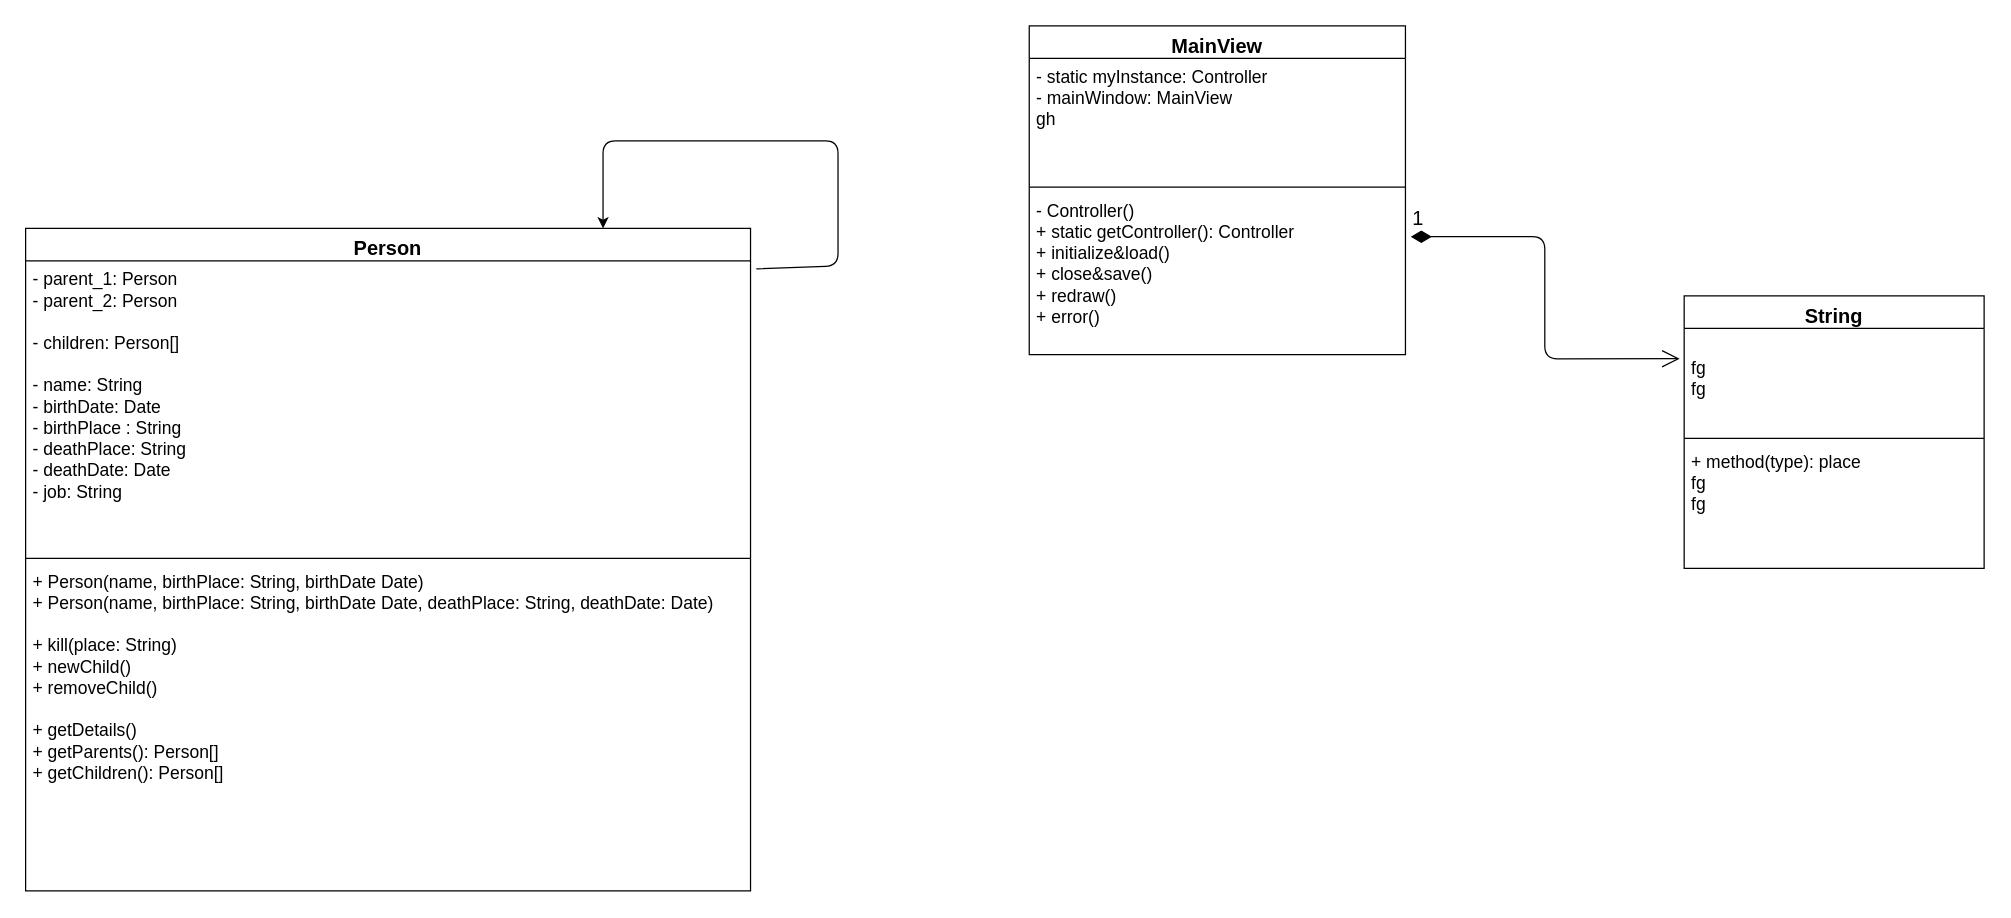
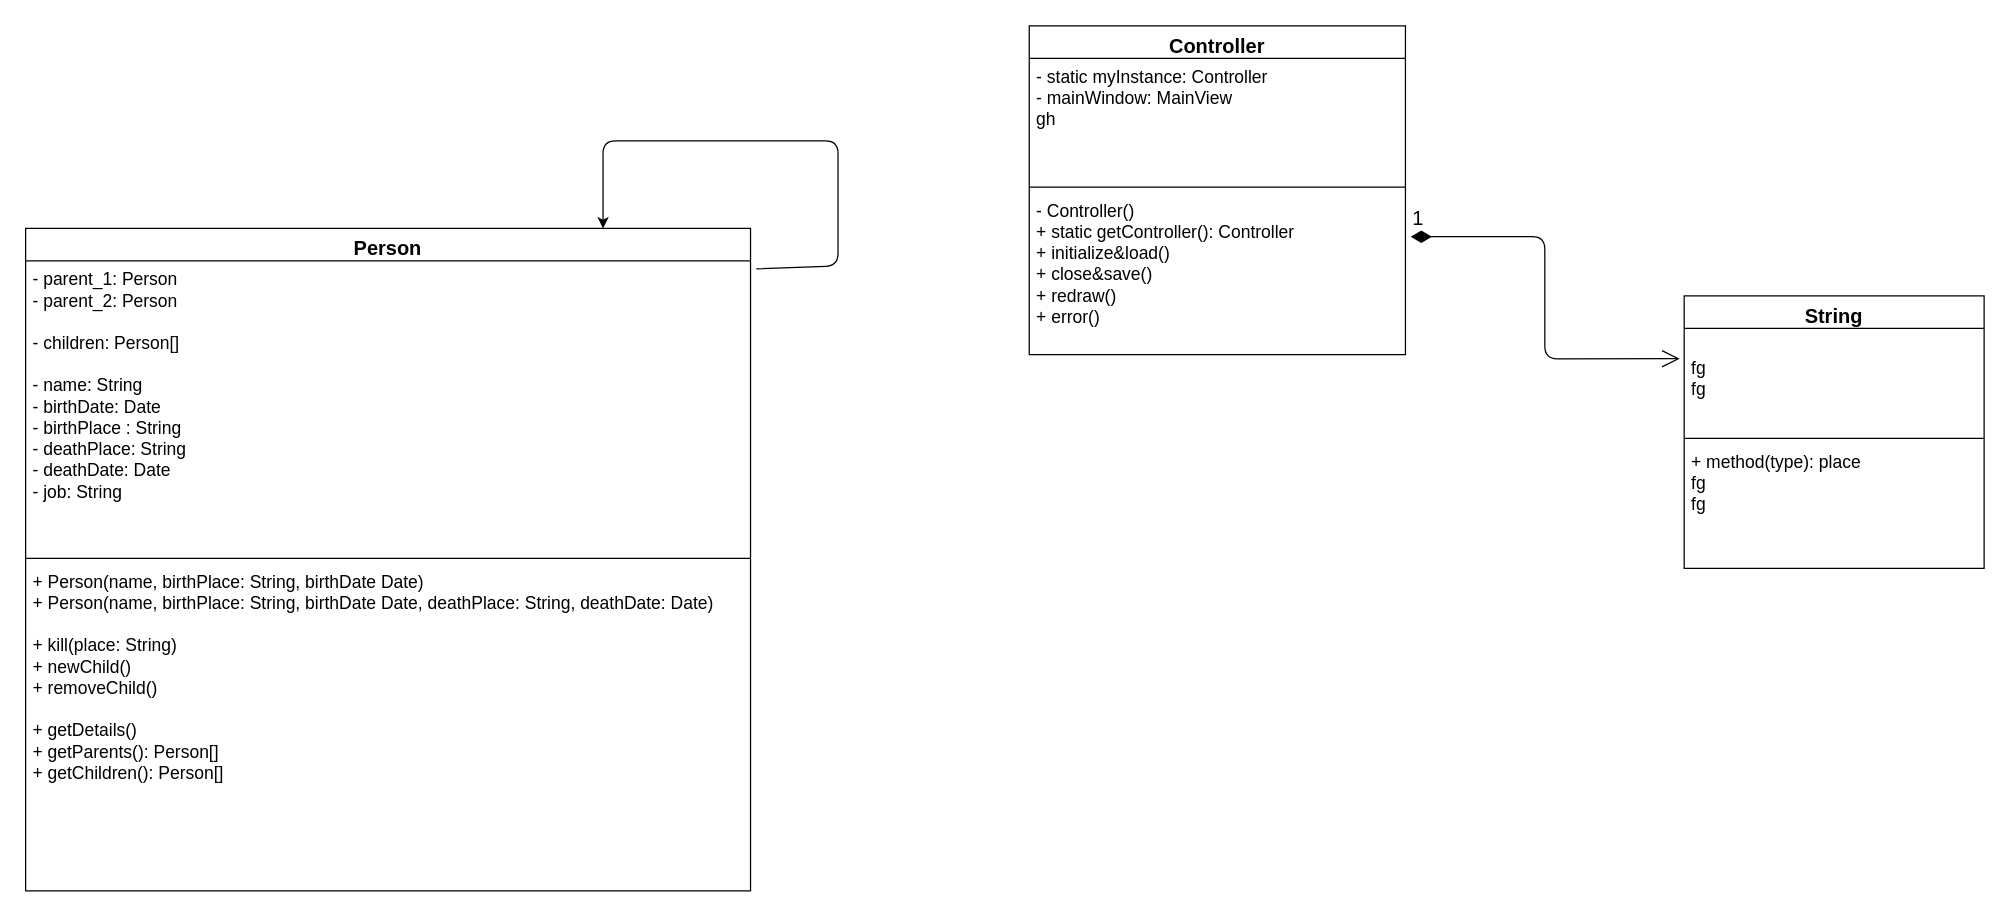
  <mxCell id="0" />
  <mxCell id="1" parent="0" />
  <mxCell id="2" value="" style="endArrow=classic;html=1;fontSize=14;exitX=1.008;exitY=0.027;exitDx=0;exitDy=0;exitPerimeter=0;" edge="1" parent="1" source="4"><mxGeometry width="50" height="50" relative="1" as="geometry"><mxPoint x="530" y="262" as="sourcePoint" /><mxPoint x="482" y="182" as="targetPoint" /><Array as="points"><mxPoint x="670" y="212" /><mxPoint x="670" y="112" /><mxPoint x="482" y="112" /></Array></mxGeometry></mxCell>
  <mxCell id="3" value="Person" style="swimlane;fontStyle=1;align=center;verticalAlign=top;childLayout=stackLayout;horizontal=1;startSize=26;horizontalStack=0;resizeParent=1;resizeParentMax=0;resizeLast=0;collapsible=1;marginBottom=0;fontSize=16;" vertex="1" parent="1"><mxGeometry x="20" y="182" width="580" height="530" as="geometry" /></mxCell>
  <mxCell id="4" value="- parent_1: Person &#10;- parent_2: Person&#10;&#10;- children: Person[]&#10;&#10;- name: String&#10;- birthDate: Date&#10;- birthPlace : String&#10;- deathPlace: String&#10;- deathDate: Date&#10;- job: String&#10;" style="text;strokeColor=none;fillColor=none;align=left;verticalAlign=top;spacingLeft=4;spacingRight=4;overflow=hidden;rotatable=0;points=[[0,0.5],[1,0.5]];portConstraint=eastwest;fontSize=14;" vertex="1" parent="3"><mxGeometry y="26" width="580" height="234" as="geometry" /></mxCell>
  <mxCell id="5" value="" style="line;strokeWidth=1;fillColor=none;align=left;verticalAlign=middle;spacingTop=-1;spacingLeft=3;spacingRight=3;rotatable=0;labelPosition=right;points=[];portConstraint=eastwest;" vertex="1" parent="3"><mxGeometry y="260" width="580" height="8" as="geometry" /></mxCell>
  <mxCell id="6" value="+ Person(name, birthPlace: String, birthDate Date)&#10;+ Person(name, birthPlace: String, birthDate Date, deathPlace: String, deathDate: Date)&#10;&#10;+ kill(place: String)&#10;+ newChild()&#10;+ removeChild()&#10;&#10;+ getDetails()&#10;+ getParents(): Person[]&#10;+ getChildren(): Person[]" style="text;strokeColor=none;fillColor=none;align=left;verticalAlign=top;spacingLeft=4;spacingRight=4;overflow=hidden;rotatable=0;points=[[0,0.5],[1,0.5]];portConstraint=eastwest;fontSize=14;" vertex="1" parent="3"><mxGeometry y="268" width="580" height="262" as="geometry" /></mxCell>
  <mxCell id="7" value="String" style="swimlane;fontStyle=1;align=center;verticalAlign=top;childLayout=stackLayout;horizontal=1;startSize=26;horizontalStack=0;resizeParent=1;resizeParentMax=0;resizeLast=0;collapsible=1;marginBottom=0;fontSize=16;" vertex="1" parent="1"><mxGeometry x="1347" y="236" width="240" height="218" as="geometry" /></mxCell>
  <mxCell id="8" value="&#10;fg&#10;fg" style="text;strokeColor=none;fillColor=none;align=left;verticalAlign=top;spacingLeft=4;spacingRight=4;overflow=hidden;rotatable=0;points=[[0,0.5],[1,0.5]];portConstraint=eastwest;fontSize=14;" vertex="1" parent="7"><mxGeometry y="26" width="240" height="84" as="geometry" /></mxCell>
  <mxCell id="9" value="" style="line;strokeWidth=1;fillColor=none;align=left;verticalAlign=middle;spacingTop=-1;spacingLeft=3;spacingRight=3;rotatable=0;labelPosition=right;points=[];portConstraint=eastwest;" vertex="1" parent="7"><mxGeometry y="110" width="240" height="8" as="geometry" /></mxCell>
  <mxCell id="10" value="+ method(type): place&#10;fg&#10;fg" style="text;strokeColor=none;fillColor=none;align=left;verticalAlign=top;spacingLeft=4;spacingRight=4;overflow=hidden;rotatable=0;points=[[0,0.5],[1,0.5]];portConstraint=eastwest;fontSize=14;" vertex="1" parent="7"><mxGeometry y="118" width="240" height="100" as="geometry" /></mxCell>
- <mxCell id="11" value="MainView" style="swimlane;fontStyle=1;align=center;verticalAlign=top;childLayout=stackLayout;horizontal=1;startSize=26;horizontalStack=0;resizeParent=1;resizeParentMax=0;resizeLast=0;collapsible=1;marginBottom=0;fontSize=16;" vertex="1" parent="1"><mxGeometry x="823" y="20" width="301" height="263" as="geometry" /></mxCell>
+ <mxCell id="11" value="Controller" style="swimlane;fontStyle=1;align=center;verticalAlign=top;childLayout=stackLayout;horizontal=1;startSize=26;horizontalStack=0;resizeParent=1;resizeParentMax=0;resizeLast=0;collapsible=1;marginBottom=0;fontSize=16;" vertex="1" parent="1"><mxGeometry x="823" y="20" width="301" height="263" as="geometry" /></mxCell>
  <mxCell id="12" value="- static myInstance: Controller&#10;- mainWindow: MainView&#10;gh&#10;" style="text;strokeColor=none;fillColor=none;align=left;verticalAlign=top;spacingLeft=4;spacingRight=4;overflow=hidden;rotatable=0;points=[[0,0.5],[1,0.5]];portConstraint=eastwest;fontSize=14;fontStyle=0" vertex="1" parent="11"><mxGeometry y="26" width="301" height="99" as="geometry" /></mxCell>
  <mxCell id="13" value="" style="line;strokeWidth=1;fillColor=none;align=left;verticalAlign=middle;spacingTop=-1;spacingLeft=3;spacingRight=3;rotatable=0;labelPosition=right;points=[];portConstraint=eastwest;" vertex="1" parent="11"><mxGeometry y="125" width="301" height="8" as="geometry" /></mxCell>
  <mxCell id="14" value="- Controller()&#10;+ static getController(): Controller&#10;+ initialize&amp;load()&#10;+ close&amp;save()&#10;+ redraw()&#10;+ error()&#10;" style="text;strokeColor=none;fillColor=none;align=left;verticalAlign=top;spacingLeft=4;spacingRight=4;overflow=hidden;rotatable=0;points=[[0,0.5],[1,0.5]];portConstraint=eastwest;fontSize=14;fontStyle=0" vertex="1" parent="11"><mxGeometry y="133" width="301" height="130" as="geometry" /></mxCell>
  <mxCell id="15" value="1" style="endArrow=open;html=1;endSize=12;startArrow=diamondThin;startSize=14;startFill=1;edgeStyle=orthogonalEdgeStyle;align=left;verticalAlign=bottom;fontSize=16;exitX=1.014;exitY=0.274;exitDx=0;exitDy=0;exitPerimeter=0;entryX=-0.015;entryY=0.289;entryDx=0;entryDy=0;entryPerimeter=0;" edge="1" parent="1" source="14" target="8"><mxGeometry x="-1" y="3" relative="1" as="geometry"><mxPoint x="1186" y="185" as="sourcePoint" /><mxPoint x="1346" y="185" as="targetPoint" /></mxGeometry></mxCell>
